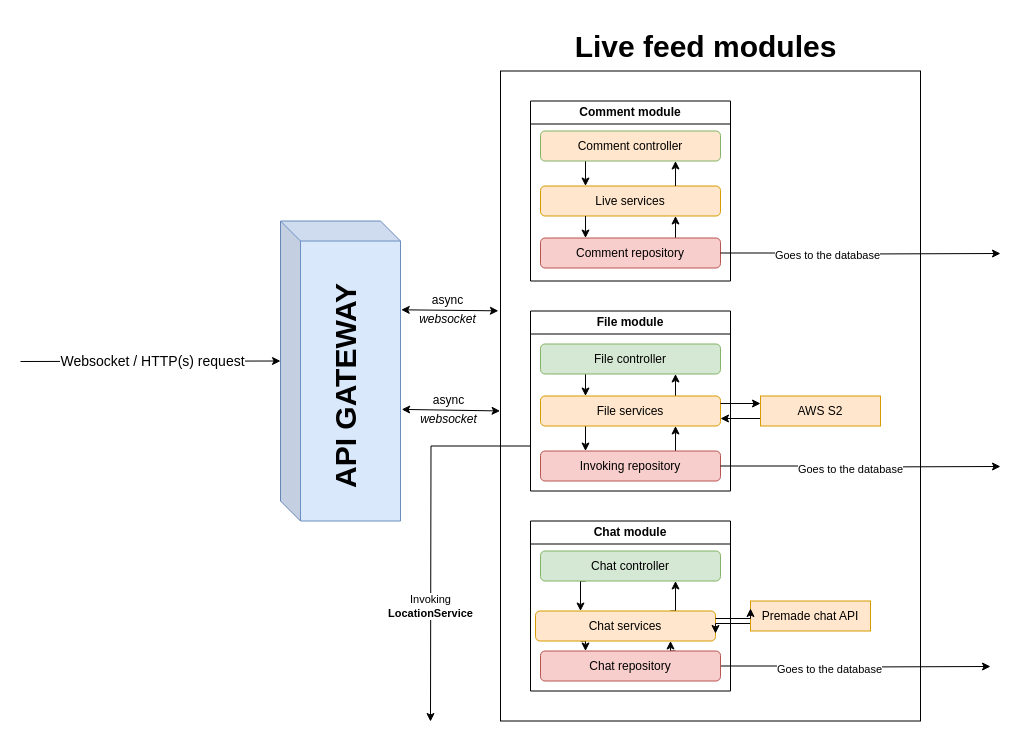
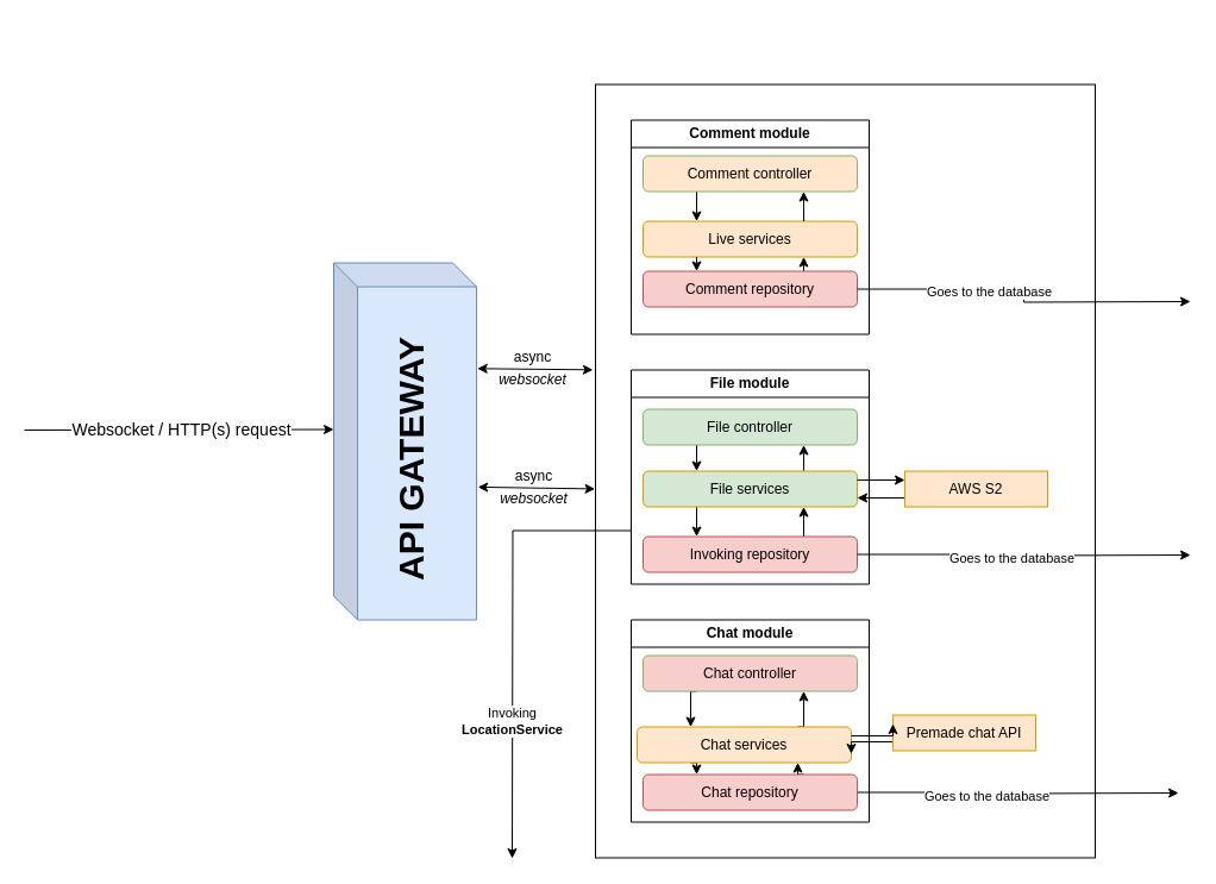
  <mxCell id="0" />
  <mxCell id="1" parent="0" />
  <mxCell id="2" value="" style="whiteSpace=wrap;html=1;fillColor=none;" parent="1" vertex="1"><mxGeometry x="500" y="70.5" width="420" height="650" as="geometry" /></mxCell>
  <mxCell id="3" value="" style="edgeStyle=none;orthogonalLoop=1;jettySize=auto;html=1;rounded=0;entryX=0;entryY=0;entryDx=0;entryDy=140;entryPerimeter=0;" parent="1" target="5" edge="1"><mxGeometry width="100" relative="1" as="geometry"><mxPoint x="20" y="361" as="sourcePoint" /><mxPoint x="120" y="361" as="targetPoint" /><Array as="points" /></mxGeometry></mxCell>
  <mxCell id="4" value="Websocket / HTTP(s) request" style="edgeLabel;html=1;align=center;verticalAlign=middle;resizable=0;points=[];fontSize=14;" parent="3" vertex="1" connectable="0"><mxGeometry x="0.019" relative="1" as="geometry"><mxPoint as="offset" /></mxGeometry></mxCell>
  <mxCell id="5" value="&lt;h2&gt;&lt;br&gt;&lt;/h2&gt;" style="shape=cube;whiteSpace=wrap;html=1;boundedLbl=1;backgroundOutline=1;darkOpacity=0.05;darkOpacity2=0.1;fillColor=#dae8fc;strokeColor=#6c8ebf;" parent="1" vertex="1"><mxGeometry x="280" y="220.5" width="120" height="300" as="geometry" /></mxCell>
  <mxCell id="6" value="&lt;b&gt;&lt;font style=&quot;font-size: 30px;&quot;&gt;API GATEWAY&lt;/font&gt;&lt;/b&gt;" style="text;html=1;align=center;verticalAlign=middle;resizable=0;points=[];autosize=1;strokeColor=none;fillColor=none;rotation=-90;" parent="1" vertex="1"><mxGeometry x="230" y="361" width="230" height="50" as="geometry" /></mxCell>
  <mxCell id="7" value="Comment module" style="swimlane;whiteSpace=wrap;html=1;" parent="1" vertex="1"><mxGeometry x="530" y="100.5" width="200" height="180" as="geometry" /></mxCell>
  <mxCell id="8" value="Live services" style="rounded=1;whiteSpace=wrap;html=1;fillColor=#ffe6cc;strokeColor=#d79b00;" parent="7" vertex="1"><mxGeometry x="10" y="85" width="180" height="30" as="geometry" /></mxCell>
  <mxCell id="9" style="edgeStyle=orthogonalEdgeStyle;rounded=0;orthogonalLoop=1;jettySize=auto;html=1;exitX=0.25;exitY=1;exitDx=0;exitDy=0;entryX=0.25;entryY=0;entryDx=0;entryDy=0;" parent="1" source="10" target="8" edge="1"><mxGeometry relative="1" as="geometry" /></mxCell>
  <mxCell id="10" value="Comment controller" style="rounded=1;whiteSpace=wrap;html=1;fillColor=#ffe6cc;strokeColor=#82b366;" parent="1" vertex="1"><mxGeometry x="540" y="130.5" width="180" height="30" as="geometry" /></mxCell>
  <mxCell id="11" style="edgeStyle=orthogonalEdgeStyle;rounded=0;orthogonalLoop=1;jettySize=auto;html=1;exitX=0.75;exitY=0;exitDx=0;exitDy=0;entryX=0.75;entryY=1;entryDx=0;entryDy=0;" parent="1" source="8" target="10" edge="1"><mxGeometry relative="1" as="geometry" /></mxCell>
  <mxCell id="12" style="edgeStyle=orthogonalEdgeStyle;rounded=0;orthogonalLoop=1;jettySize=auto;html=1;exitX=0.75;exitY=0;exitDx=0;exitDy=0;entryX=0.75;entryY=1;entryDx=0;entryDy=0;" parent="1" source="13" target="8" edge="1"><mxGeometry relative="1" as="geometry" /></mxCell>
- <mxCell id="13" value="Comment repository" style="rounded=1;whiteSpace=wrap;html=1;fillColor=#f8cecc;strokeColor=#b85450;" parent="1" vertex="1"><mxGeometry x="540" y="237.5" width="180" height="30" as="geometry" /></mxCell>
+ <mxCell id="13" value="Comment repository" style="rounded=1;whiteSpace=wrap;html=1;fillColor=#f8cecc;strokeColor=#b85450;" parent="1" vertex="1"><mxGeometry x="540" y="227.5" width="180" height="30" as="geometry" /></mxCell>
  <mxCell id="14" style="edgeStyle=orthogonalEdgeStyle;rounded=0;orthogonalLoop=1;jettySize=auto;html=1;exitX=1;exitY=0.5;exitDx=0;exitDy=0;" parent="1" source="13" edge="1"><mxGeometry relative="1" as="geometry"><mxPoint x="1000" y="253" as="targetPoint" /></mxGeometry></mxCell>
  <mxCell id="15" value="Goes to the database" style="edgeLabel;html=1;align=center;verticalAlign=middle;resizable=0;points=[];" vertex="1" connectable="0" parent="14"><mxGeometry x="-0.246" y="-1" relative="1" as="geometry"><mxPoint y="1" as="offset" /></mxGeometry></mxCell>
  <mxCell id="16" style="edgeStyle=orthogonalEdgeStyle;rounded=0;orthogonalLoop=1;jettySize=auto;html=1;exitX=0;exitY=0.75;exitDx=0;exitDy=0;" parent="1" source="18" edge="1"><mxGeometry relative="1" as="geometry"><mxPoint x="430" y="721" as="targetPoint" /></mxGeometry></mxCell>
  <mxCell id="17" value="Invoking&lt;br&gt;&lt;b&gt;LocationService&lt;/b&gt;" style="edgeLabel;html=1;align=center;verticalAlign=middle;resizable=0;points=[];" parent="16" vertex="1" connectable="0"><mxGeometry x="0.384" y="-1" relative="1" as="geometry"><mxPoint as="offset" /></mxGeometry></mxCell>
  <mxCell id="18" value="File module" style="swimlane;whiteSpace=wrap;html=1;" parent="1" vertex="1"><mxGeometry x="530" y="310.5" width="200" height="180" as="geometry" /></mxCell>
  <mxCell id="19" style="edgeStyle=orthogonalEdgeStyle;rounded=0;orthogonalLoop=1;jettySize=auto;html=1;exitX=0.25;exitY=1;exitDx=0;exitDy=0;entryX=0.25;entryY=0;entryDx=0;entryDy=0;" parent="18" source="20" target="23" edge="1"><mxGeometry relative="1" as="geometry" /></mxCell>
  <mxCell id="20" value="File controller" style="rounded=1;whiteSpace=wrap;html=1;fillColor=#d5e8d4;strokeColor=#82b366;" parent="18" vertex="1"><mxGeometry x="10" y="33" width="180" height="30" as="geometry" /></mxCell>
  <mxCell id="21" style="edgeStyle=orthogonalEdgeStyle;rounded=0;orthogonalLoop=1;jettySize=auto;html=1;exitX=0.75;exitY=0;exitDx=0;exitDy=0;entryX=0.75;entryY=1;entryDx=0;entryDy=0;" parent="18" source="23" target="20" edge="1"><mxGeometry relative="1" as="geometry" /></mxCell>
  <mxCell id="22" style="edgeStyle=orthogonalEdgeStyle;rounded=0;orthogonalLoop=1;jettySize=auto;html=1;exitX=0.25;exitY=1;exitDx=0;exitDy=0;entryX=0.25;entryY=0;entryDx=0;entryDy=0;" parent="18" source="23" target="25" edge="1"><mxGeometry relative="1" as="geometry" /></mxCell>
- <mxCell id="23" value="File services" style="rounded=1;whiteSpace=wrap;html=1;fillColor=#ffe6cc;strokeColor=#d79b00;" parent="18" vertex="1"><mxGeometry x="10" y="85" width="180" height="30" as="geometry" /></mxCell>
+ <mxCell id="23" value="File services" style="rounded=1;whiteSpace=wrap;html=1;fillColor=#d5e8d4;strokeColor=#d79b00;" parent="18" vertex="1"><mxGeometry x="10" y="85" width="180" height="30" as="geometry" /></mxCell>
  <mxCell id="24" style="edgeStyle=orthogonalEdgeStyle;rounded=0;orthogonalLoop=1;jettySize=auto;html=1;exitX=0.75;exitY=0;exitDx=0;exitDy=0;entryX=0.75;entryY=1;entryDx=0;entryDy=0;" parent="18" source="25" target="23" edge="1"><mxGeometry relative="1" as="geometry" /></mxCell>
  <mxCell id="25" value="Invoking repository" style="rounded=1;whiteSpace=wrap;html=1;fillColor=#f8cecc;strokeColor=#b85450;" parent="18" vertex="1"><mxGeometry x="10" y="140" width="180" height="30" as="geometry" /></mxCell>
  <mxCell id="26" style="edgeStyle=orthogonalEdgeStyle;rounded=0;orthogonalLoop=1;jettySize=auto;html=1;exitX=0;exitY=0.75;exitDx=0;exitDy=0;entryX=1;entryY=0.75;entryDx=0;entryDy=0;" parent="1" source="27" target="23" edge="1"><mxGeometry relative="1" as="geometry" /></mxCell>
  <mxCell id="27" value="AWS S2" style="whiteSpace=wrap;html=1;fillColor=#ffe6cc;strokeColor=#d79b00;" parent="1" vertex="1"><mxGeometry x="760" y="395.5" width="120" height="30" as="geometry" /></mxCell>
  <mxCell id="28" style="edgeStyle=orthogonalEdgeStyle;rounded=0;orthogonalLoop=1;jettySize=auto;html=1;exitX=1;exitY=0.25;exitDx=0;exitDy=0;entryX=0;entryY=0.25;entryDx=0;entryDy=0;" parent="1" source="23" target="27" edge="1"><mxGeometry relative="1" as="geometry" /></mxCell>
  <mxCell id="29" style="edgeStyle=orthogonalEdgeStyle;rounded=0;orthogonalLoop=1;jettySize=auto;html=1;exitX=0.25;exitY=1;exitDx=0;exitDy=0;entryX=0.25;entryY=0;entryDx=0;entryDy=0;" parent="1" source="8" target="13" edge="1"><mxGeometry relative="1" as="geometry" /></mxCell>
  <mxCell id="30" style="edgeStyle=orthogonalEdgeStyle;rounded=0;orthogonalLoop=1;jettySize=auto;html=1;exitX=1;exitY=0.5;exitDx=0;exitDy=0;" parent="1" source="25" edge="1"><mxGeometry relative="1" as="geometry"><mxPoint x="1000" y="466" as="targetPoint" /></mxGeometry></mxCell>
  <mxCell id="31" value="Goes to the database" style="edgeLabel;html=1;align=center;verticalAlign=middle;resizable=0;points=[];" vertex="1" connectable="0" parent="30"><mxGeometry x="-0.082" y="-2" relative="1" as="geometry"><mxPoint y="1" as="offset" /></mxGeometry></mxCell>
  <mxCell id="32" value="Chat module" style="swimlane;whiteSpace=wrap;html=1;" parent="1" vertex="1"><mxGeometry x="530" y="520.5" width="200" height="170" as="geometry" /></mxCell>
  <mxCell id="33" style="edgeStyle=orthogonalEdgeStyle;rounded=0;orthogonalLoop=1;jettySize=auto;html=1;exitX=0.25;exitY=1;exitDx=0;exitDy=0;entryX=0.25;entryY=0;entryDx=0;entryDy=0;" parent="32" source="34" target="37" edge="1"><mxGeometry relative="1" as="geometry" /></mxCell>
- <mxCell id="34" value="Chat controller" style="rounded=1;whiteSpace=wrap;html=1;fillColor=#d5e8d4;strokeColor=#82b366;" parent="32" vertex="1"><mxGeometry x="10" y="30" width="180" height="30" as="geometry" /></mxCell>
+ <mxCell id="34" value="Chat controller" style="rounded=1;whiteSpace=wrap;html=1;fillColor=#f8cecc;strokeColor=#82b366;" parent="32" vertex="1"><mxGeometry x="10" y="30" width="180" height="30" as="geometry" /></mxCell>
  <mxCell id="35" style="edgeStyle=orthogonalEdgeStyle;rounded=0;orthogonalLoop=1;jettySize=auto;html=1;exitX=0.75;exitY=0;exitDx=0;exitDy=0;entryX=0.75;entryY=1;entryDx=0;entryDy=0;" parent="32" source="37" target="34" edge="1"><mxGeometry relative="1" as="geometry" /></mxCell>
  <mxCell id="36" style="edgeStyle=orthogonalEdgeStyle;rounded=0;orthogonalLoop=1;jettySize=auto;html=1;exitX=0.25;exitY=1;exitDx=0;exitDy=0;entryX=0.25;entryY=0;entryDx=0;entryDy=0;" parent="32" source="37" target="41" edge="1"><mxGeometry relative="1" as="geometry" /></mxCell>
  <mxCell id="37" value="Chat services" style="rounded=1;whiteSpace=wrap;html=1;fillColor=#ffe6cc;strokeColor=#d79b00;" parent="32" vertex="1"><mxGeometry x="5" y="90" width="180" height="30" as="geometry" /></mxCell>
  <mxCell id="38" style="edgeStyle=orthogonalEdgeStyle;rounded=0;orthogonalLoop=1;jettySize=auto;html=1;exitX=0.75;exitY=0;exitDx=0;exitDy=0;entryX=0.75;entryY=1;entryDx=0;entryDy=0;" parent="32" source="41" target="37" edge="1"><mxGeometry relative="1" as="geometry" /></mxCell>
  <mxCell id="39" style="edgeStyle=orthogonalEdgeStyle;rounded=0;orthogonalLoop=1;jettySize=auto;html=1;exitX=1;exitY=0.5;exitDx=0;exitDy=0;" edge="1" parent="32" source="41"><mxGeometry relative="1" as="geometry"><mxPoint x="460" y="145.5" as="targetPoint" /></mxGeometry></mxCell>
  <mxCell id="40" value="Goes to the database" style="edgeLabel;html=1;align=center;verticalAlign=middle;resizable=0;points=[];" vertex="1" connectable="0" parent="39"><mxGeometry x="-0.203" y="-2" relative="1" as="geometry"><mxPoint y="1" as="offset" /></mxGeometry></mxCell>
  <mxCell id="41" value="Chat repository" style="rounded=1;whiteSpace=wrap;html=1;fillColor=#f8cecc;strokeColor=#b85450;" parent="32" vertex="1"><mxGeometry x="10" y="130" width="180" height="30" as="geometry" /></mxCell>
  <mxCell id="42" style="edgeStyle=orthogonalEdgeStyle;rounded=0;orthogonalLoop=1;jettySize=auto;html=1;exitX=0;exitY=0.75;exitDx=0;exitDy=0;entryX=1;entryY=0.75;entryDx=0;entryDy=0;" parent="1" source="43" target="37" edge="1"><mxGeometry relative="1" as="geometry" /></mxCell>
  <mxCell id="43" value="Premade chat API" style="whiteSpace=wrap;html=1;fillColor=#ffe6cc;strokeColor=#d79b00;" parent="1" vertex="1"><mxGeometry x="750" y="600.5" width="120" height="30" as="geometry" /></mxCell>
  <mxCell id="44" style="edgeStyle=orthogonalEdgeStyle;rounded=0;orthogonalLoop=1;jettySize=auto;html=1;exitX=1;exitY=0.25;exitDx=0;exitDy=0;entryX=0;entryY=0.25;entryDx=0;entryDy=0;" parent="1" source="37" target="43" edge="1"><mxGeometry relative="1" as="geometry" /></mxCell>
- <mxCell id="45" value="&lt;b&gt;&lt;font style=&quot;font-size: 30px;&quot;&gt;Live feed modules&lt;/font&gt;&lt;/b&gt;" style="text;html=1;align=center;verticalAlign=middle;resizable=0;points=[];autosize=1;strokeColor=none;fillColor=none;" parent="1" vertex="1"><mxGeometry x="560" y="20.5" width="290" height="50" as="geometry" /></mxCell>
  <mxCell id="46" value="" style="endArrow=classic;startArrow=classic;html=1;rounded=0;entryX=-0.005;entryY=0.369;entryDx=0;entryDy=0;entryPerimeter=0;exitX=1.006;exitY=0.296;exitDx=0;exitDy=0;exitPerimeter=0;" parent="1" source="5" target="2" edge="1"><mxGeometry width="50" height="50" relative="1" as="geometry"><mxPoint x="400" y="311" as="sourcePoint" /><mxPoint x="470" y="311" as="targetPoint" /></mxGeometry></mxCell>
  <mxCell id="47" value="" style="endArrow=classic;startArrow=classic;html=1;rounded=0;entryX=-0.001;entryY=0.523;entryDx=0;entryDy=0;entryPerimeter=0;exitX=1.01;exitY=0.628;exitDx=0;exitDy=0;exitPerimeter=0;" parent="1" source="5" target="2" edge="1"><mxGeometry width="50" height="50" relative="1" as="geometry"><mxPoint x="390" y="401" as="sourcePoint" /><mxPoint x="497" y="410.18" as="targetPoint" /></mxGeometry></mxCell>
  <mxCell id="48" value="async" style="text;html=1;align=center;verticalAlign=middle;resizable=0;points=[];autosize=1;strokeColor=none;fillColor=none;" parent="1" vertex="1"><mxGeometry x="422" y="285" width="50" height="30" as="geometry" /></mxCell>
  <mxCell id="49" value="&lt;i&gt;websocket&lt;/i&gt;" style="text;html=1;align=center;verticalAlign=middle;resizable=0;points=[];autosize=1;strokeColor=none;fillColor=none;" parent="1" vertex="1"><mxGeometry x="407" y="303.5" width="80" height="30" as="geometry" /></mxCell>
  <mxCell id="50" value="async" style="text;html=1;align=center;verticalAlign=middle;resizable=0;points=[];autosize=1;strokeColor=none;fillColor=none;" parent="1" vertex="1"><mxGeometry x="423" y="385.25" width="50" height="30" as="geometry" /></mxCell>
  <mxCell id="51" value="&lt;i&gt;websocket&lt;/i&gt;" style="text;html=1;align=center;verticalAlign=middle;resizable=0;points=[];autosize=1;strokeColor=none;fillColor=none;" parent="1" vertex="1"><mxGeometry x="408" y="403.75" width="80" height="30" as="geometry" /></mxCell>
